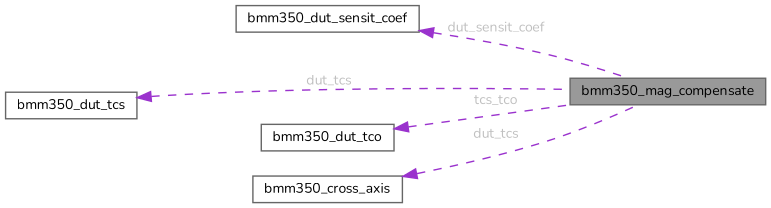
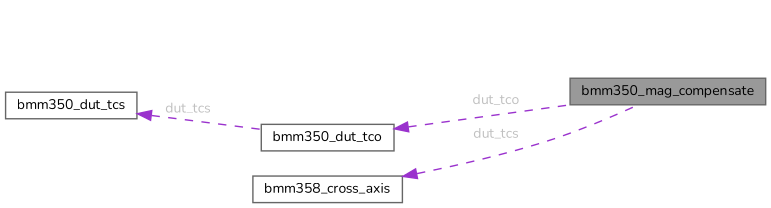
  digraph {
    fontname=Nunito
    rankdir=LR
    node [color=gray40 fillcolor=white fontname=Nunito fontsize=10 shape=box style=filled]
    edge [color=darkorchid3 dir=back fontcolor=grey fontname=Nunito fontsize=10 labelfontname=Helvetica labelfontsize=10 style=dashed]
    n1 [fillcolor=grey60 fontcolor=black height=0.2 label=bmm350_mag_compensate width=0.4]
-   n2 [height=0.2 label=bmm350_dut_sensit_coef width=0.4]
    n3 [height=0.2 label=bmm350_dut_tco width=0.4]
    n4 [height=0.2 label=bmm350_dut_tcs width=0.4]
-   n5 [height=0.2 label=bmm350_cross_axis width=0.4]
-   n2 -> n1 [label=" dut_sensit_coef"]
-   n3 -> n1 [label=" tcs_tco"]
-   n4 -> n1 [label=" dut_tcs"]
+   n5 [height=0.2 label=bmm358_cross_axis width=0.4]
+   n3 -> n1 [label=" dut_tco"]
+   n4 -> n3 [label=" dut_tcs"]
    n5 -> n1 [label=" dut_tcs"]
  }
